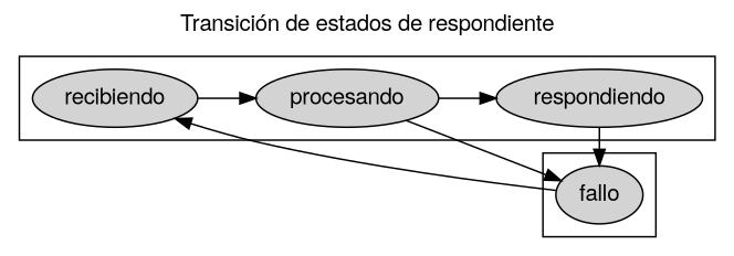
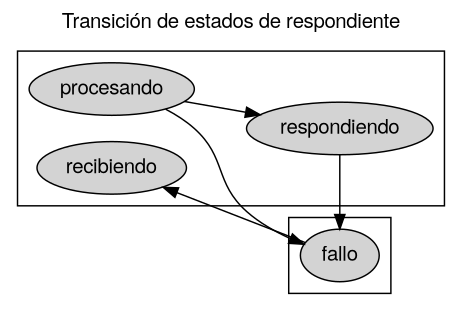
  digraph {
    fontname="Helvetica,Arial,sans-serif"
    label="Transición de estados de respondiente"
    labelloc=t
    rankdir=LR
    node [fontname="Helvetica,Arial,sans-serif" style=filled]
    edge [fontname="Helvetica,Arial,sans-serif"]
    recibiendo
    procesando
    respondiendo
    fallo
    subgraph cluster_1 {
      label=""
      recibiendo
      procesando
      respondiendo
    }
    subgraph cluster_2 {
      label=""
      fallo
    }
-   recibiendo -> procesando
    procesando -> respondiendo
    procesando -> fallo
    respondiendo -> fallo
    fallo -> recibiendo
  }
